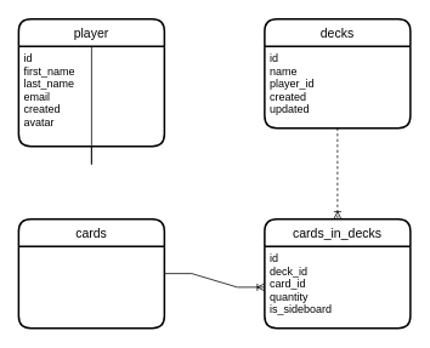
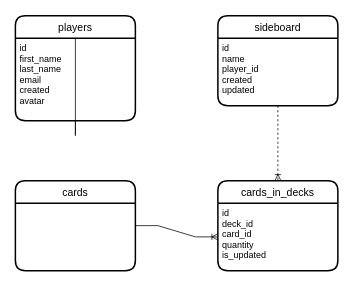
  <mxCell id="0" />
  <mxCell id="1" parent="0" />
  <mxCell id="2" style="edgeStyle=orthogonalEdgeStyle;rounded=0;orthogonalLoop=1;jettySize=auto;html=1;endArrow=ERoneToMany;endFill=0;" parent="1" source="3" target="4" edge="1"><mxGeometry relative="1" as="geometry" /></mxCell>
- <mxCell id="3" value="player" style="swimlane;childLayout=stackLayout;horizontal=1;startSize=30;horizontalStack=0;rounded=1;fontSize=14;fontStyle=0;strokeWidth=2;resizeParent=0;resizeLast=1;shadow=0;dashed=0;align=center;" parent="1" vertex="1"><mxGeometry x="20" y="20" width="160" height="140" as="geometry" /></mxCell>
+ <mxCell id="3" value="players" style="swimlane;childLayout=stackLayout;horizontal=1;startSize=30;horizontalStack=0;rounded=1;fontSize=14;fontStyle=0;strokeWidth=2;resizeParent=0;resizeLast=1;shadow=0;dashed=0;align=center;" parent="1" vertex="1"><mxGeometry x="20" y="20" width="160" height="140" as="geometry" /></mxCell>
  <mxCell id="4" value="id&#10;first_name&#10;last_name&#10;email&#10;created&#10;avatar" style="align=left;strokeColor=none;fillColor=none;spacingLeft=4;fontSize=12;verticalAlign=top;resizable=0;rotatable=0;part=1;" parent="3" vertex="1"><mxGeometry y="30" width="160" height="110" as="geometry" /></mxCell>
  <mxCell id="5" style="edgeStyle=orthogonalEdgeStyle;rounded=0;orthogonalLoop=1;jettySize=auto;html=1;exitX=0.5;exitY=1;exitDx=0;exitDy=0;" parent="3" source="4" target="4" edge="1"><mxGeometry relative="1" as="geometry" /></mxCell>
  <mxCell id="6" style="edgeStyle=orthogonalEdgeStyle;rounded=0;orthogonalLoop=1;jettySize=auto;html=1;exitX=0.5;exitY=1;exitDx=0;exitDy=0;" parent="1" edge="1"><mxGeometry relative="1" as="geometry"><mxPoint x="60" y="230" as="sourcePoint" /><mxPoint x="60" y="230" as="targetPoint" /></mxGeometry></mxCell>
- <mxCell id="7" value="decks" style="swimlane;childLayout=stackLayout;horizontal=1;startSize=30;horizontalStack=0;rounded=1;fontSize=14;fontStyle=0;strokeWidth=2;resizeParent=0;resizeLast=1;shadow=0;dashed=0;align=center;" parent="1" vertex="1"><mxGeometry x="290" y="20" width="160" height="120" as="geometry" /></mxCell>
+ <mxCell id="7" value="sideboard" style="swimlane;childLayout=stackLayout;horizontal=1;startSize=30;horizontalStack=0;rounded=1;fontSize=14;fontStyle=0;strokeWidth=2;resizeParent=0;resizeLast=1;shadow=0;dashed=0;align=center;" parent="1" vertex="1"><mxGeometry x="290" y="20" width="160" height="120" as="geometry" /></mxCell>
  <mxCell id="8" value="id&#10;name&#10;player_id&#10;created&#10;updated" style="align=left;strokeColor=none;fillColor=none;spacingLeft=4;fontSize=12;verticalAlign=top;resizable=0;rotatable=0;part=1;" parent="7" vertex="1"><mxGeometry y="30" width="160" height="90" as="geometry" /></mxCell>
  <mxCell id="9" style="edgeStyle=orthogonalEdgeStyle;rounded=0;orthogonalLoop=1;jettySize=auto;html=1;exitX=0.5;exitY=1;exitDx=0;exitDy=0;" parent="7" source="8" target="8" edge="1"><mxGeometry relative="1" as="geometry" /></mxCell>
  <mxCell id="10" value="cards" style="swimlane;childLayout=stackLayout;horizontal=1;startSize=30;horizontalStack=0;rounded=1;fontSize=14;fontStyle=0;strokeWidth=2;resizeParent=0;resizeLast=1;shadow=0;dashed=0;align=center;" parent="1" vertex="1"><mxGeometry x="20" y="240" width="160" height="120" as="geometry" /></mxCell>
  <mxCell id="11" style="edgeStyle=orthogonalEdgeStyle;rounded=0;orthogonalLoop=1;jettySize=auto;html=1;exitX=0.5;exitY=1;exitDx=0;exitDy=0;" parent="10" edge="1"><mxGeometry relative="1" as="geometry"><mxPoint x="80" y="120" as="sourcePoint" /><mxPoint x="80" y="120" as="targetPoint" /></mxGeometry></mxCell>
  <mxCell id="12" value="cards_in_decks" style="swimlane;childLayout=stackLayout;horizontal=1;startSize=30;horizontalStack=0;rounded=1;fontSize=14;fontStyle=0;strokeWidth=2;resizeParent=0;resizeLast=1;shadow=0;dashed=0;align=center;" parent="1" vertex="1"><mxGeometry x="290" y="240" width="160" height="120" as="geometry" /></mxCell>
- <mxCell id="13" value="id&#10;deck_id&#10;card_id&#10;quantity&#10;is_sideboard" style="align=left;strokeColor=none;fillColor=none;spacingLeft=4;fontSize=12;verticalAlign=top;resizable=0;rotatable=0;part=1;" parent="12" vertex="1"><mxGeometry y="30" width="160" height="90" as="geometry" /></mxCell>
+ <mxCell id="13" value="id&#10;deck_id&#10;card_id&#10;quantity&#10;is_updated" style="align=left;strokeColor=none;fillColor=none;spacingLeft=4;fontSize=12;verticalAlign=top;resizable=0;rotatable=0;part=1;" parent="12" vertex="1"><mxGeometry y="30" width="160" height="90" as="geometry" /></mxCell>
  <mxCell id="14" style="edgeStyle=orthogonalEdgeStyle;rounded=0;orthogonalLoop=1;jettySize=auto;html=1;exitX=0.5;exitY=1;exitDx=0;exitDy=0;" parent="12" source="13" target="13" edge="1"><mxGeometry relative="1" as="geometry" /></mxCell>
  <mxCell id="15" value="" style="edgeStyle=entityRelationEdgeStyle;fontSize=12;html=1;endArrow=ERoneToMany;rounded=0;exitX=1;exitY=0.5;exitDx=0;exitDy=0;" parent="1" source="10" target="13" edge="1"><mxGeometry width="100" height="100" relative="1" as="geometry"><mxPoint x="120" y="530" as="sourcePoint" /><mxPoint x="220" y="430" as="targetPoint" /></mxGeometry></mxCell>
  <mxCell id="16" style="edgeStyle=orthogonalEdgeStyle;rounded=0;orthogonalLoop=1;jettySize=auto;html=1;exitX=0.5;exitY=1;exitDx=0;exitDy=0;entryX=0.5;entryY=0;entryDx=0;entryDy=0;endArrow=ERoneToMany;endFill=0;dashed=1;" parent="1" source="8" target="12" edge="1"><mxGeometry relative="1" as="geometry" /></mxCell>
